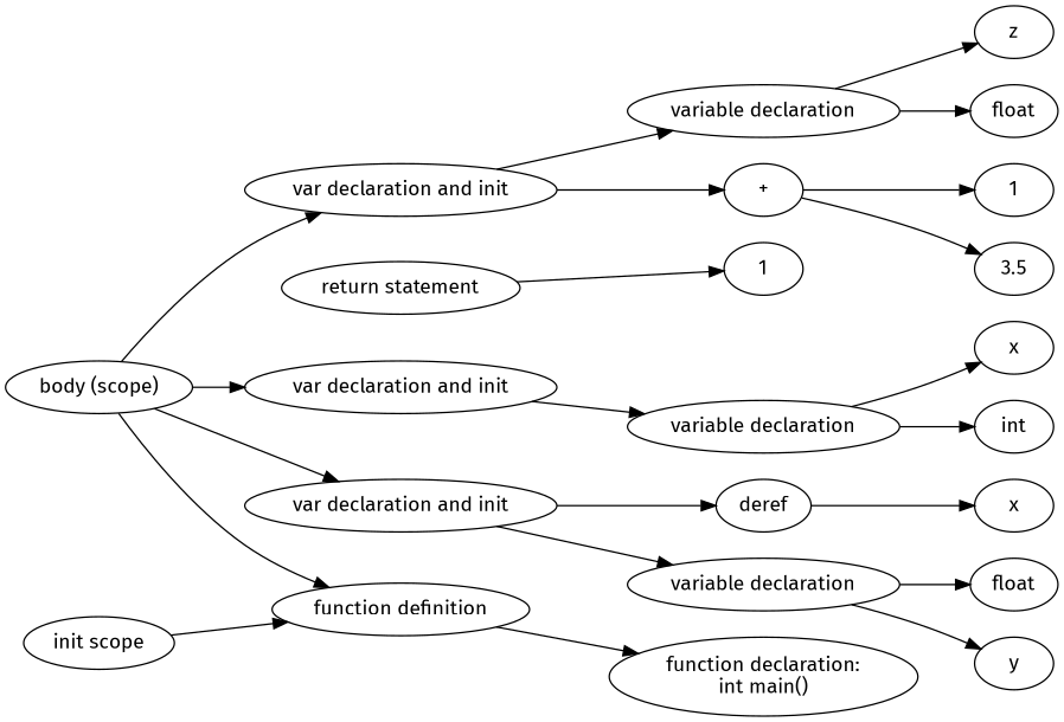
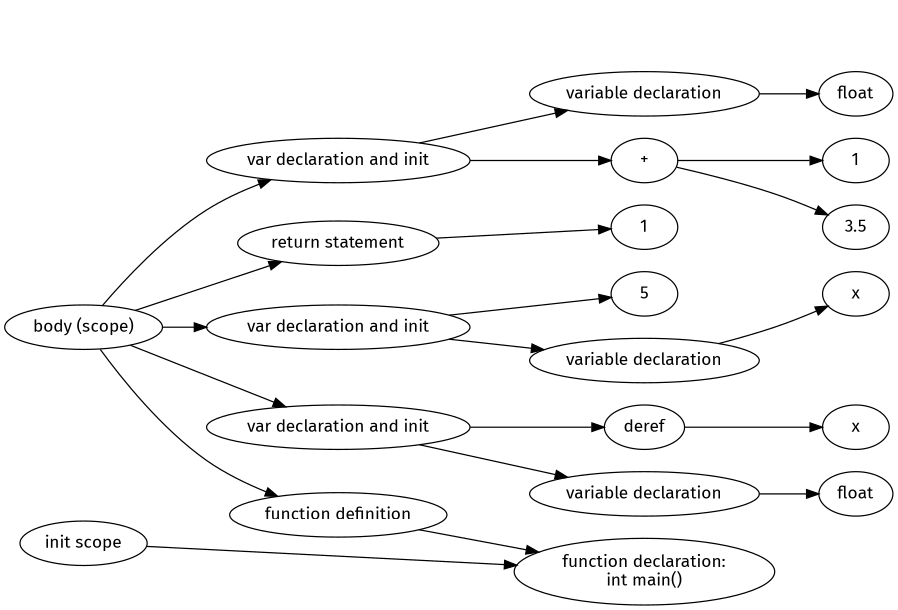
  digraph {
    fontname="Fira Sans"
    rankdir=LR
    node [fontname="Fira Sans"]
    edge [fontname="Fira Sans"]
    n1 [label="function declaration:\nint main()"]
    n2 [label="function definition"]
    n3 [label="body (scope)"]
    n4 [label="var declaration and init"]
    n5 [label="var declaration and init"]
    n6 [label="var declaration and init"]
    n7 [label="return statement"]
-   n8 [label=int]
    n9 [label="variable declaration"]
    n10 [label=x]
+   n11 [label=5]
    n12 [label="variable declaration"]
    n13 [label=deref]
    n14 [label="variable declaration"]
    n15 [label="+"]
    n16 [label=1]
    n17 [label=float]
-   n18 [label=y]
    n19 [label=x]
    n20 [label=float]
-   n21 [label=z]
    n22 [label=3.5]
    n23 [label=1]
    n24 [label="init scope"]
    n2 -> n1
    n3 -> n2
    n3 -> n4
    n3 -> n5
    n3 -> n6
+   n3 -> n7
    n4 -> n9
+   n4 -> n11
    n5 -> n12
    n5 -> n13
    n6 -> n14
    n6 -> n15
    n7 -> n16
-   n9 -> n8
    n9 -> n10
    n12 -> n17
-   n12 -> n18
    n13 -> n19
    n14 -> n20
-   n14 -> n21
    n15 -> n22
    n15 -> n23
-   n24 -> n2
+   n24 -> n1
  }
